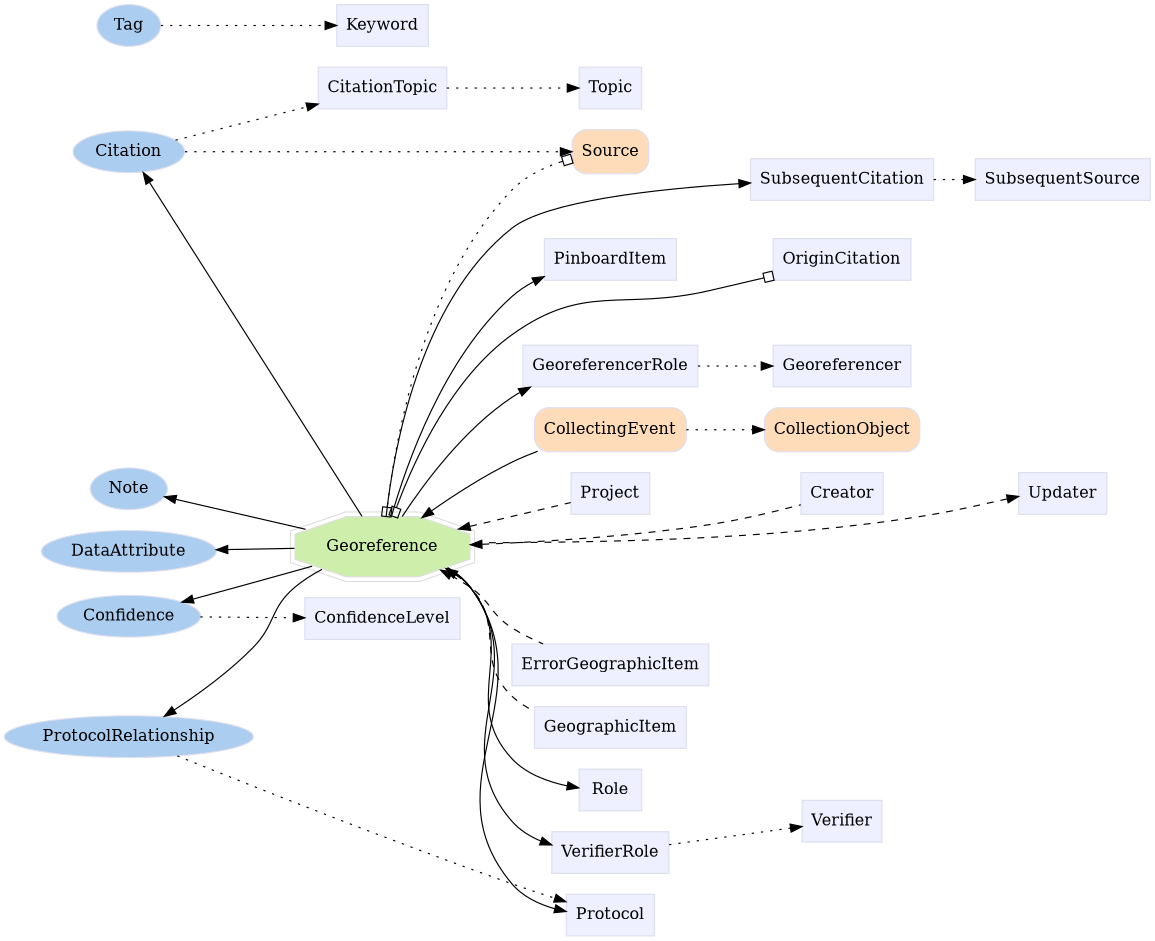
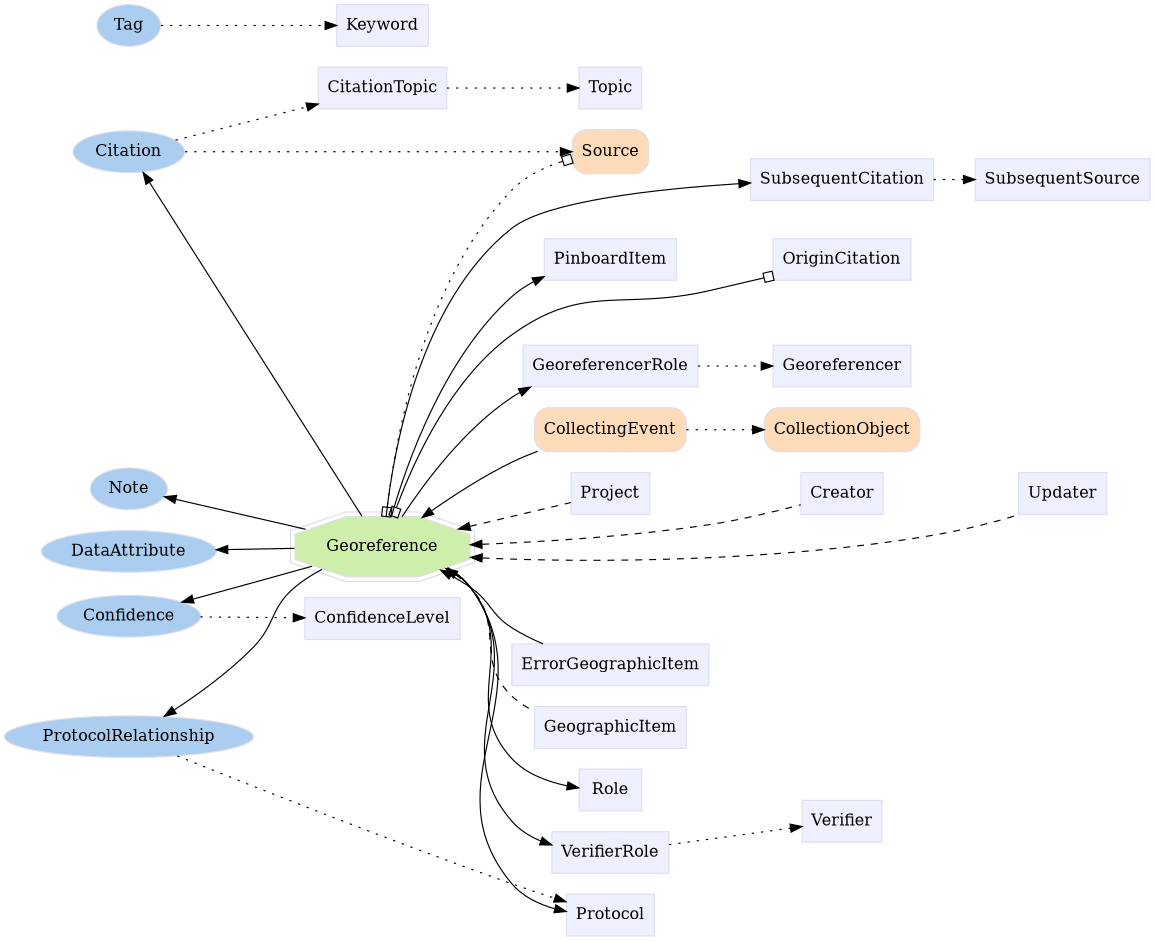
  digraph {
    rankdir=LR
    node [color="#dddeee" fillcolor="#eeefff" group=supporting shape=box style=filled]
    n1 [fillcolor="#fedcba" group=core height=0.51389 label=CollectingEvent shape=Mrecord width=1.4444]
    n2 [fillcolor="#fedcba" group=core height=0.51389 label=CollectionObject shape=Mrecord width=1.5139]
    n3 [fillcolor="#fedcba" group=core height=0.51389 label=Source shape=Mrecord width=0.75]
    n4 [color="#dedede" fillcolor="#cdefab" group=target height=0.61111 label=Georeference shape=doubleoctagon width=1.8503]
    n5 [height=0.5 label=CitationTopic width=1.2778]
    n6 [height=0.5 label=ConfidenceLevel width=1.5139]
    n7 [height=0.5 label=GeoreferencerRole width=1.6528]
    n8 [height=0.5 label=Georeferencer width=1.3056]
    n9 [height=0.5 label=Keyword width=0.93056]
    n10 [height=0.5 label=PinboardItem width=1.2639]
    n11 [height=0.5 label=Protocol width=0.86111]
    n12 [height=0.5 label=Role width=0.75]
    n13 [height=0.5 label=SubsequentCitation width=1.6944]
    n14 [height=0.5 label=SubsequentSource width=1.6111]
    n15 [height=0.5 label=Topic width=0.75]
    n16 [height=0.5 label=VerifierRole width=1.1528]
    n17 [height=0.5 label=Verifier width=0.79167]
    n18 [height=0.5 label=Creator width=0.79167]
    n19 [height=0.5 label=ErrorGeographicItem width=1.8611]
    n20 [height=0.5 label=GeographicItem width=1.4583]
    n21 [height=0.5 label=Project width=0.76389]
    n22 [height=0.5 label=Updater width=0.83333]
    n23 [height=0.5 label=OriginCitation width=1.3194]
    n24 [fillcolor="#abcdef" group=annotator height=0.5 label=Citation shape=oval width=1.0832]
    n25 [fillcolor="#abcdef" group=annotator height=0.5 label=Confidence shape=oval width=1.4082]
    n26 [fillcolor="#abcdef" group=annotator height=0.5 label=DataAttribute shape=oval width=1.6429]
    n27 [fillcolor="#abcdef" group=annotator height=0.5 label=Tag shape=oval width=0.75]
    n28 [fillcolor="#abcdef" group=annotator height=0.5 label=Note shape=oval width=0.77632]
    n29 [fillcolor="#abcdef" group=annotator height=0.5 label=ProtocolRelationship shape=oval width=2.3651]
    subgraph sub_1 {
      n1
      n2
      n3
    }
    subgraph sub_2 {
      n4
      n5
      n6
      n7
      n8
      n9
      n10
      n11
      n12
      n13
      n14
      n15
      n16
      n17
      n18
      n19
      n20
      n21
      n22
      n23
    }
    subgraph sub_3 {
      rank=min
      n24
      n25
      n26
      n27
      n28
      n29
    }
    n1 -> n2 [style=dotted]
    n3 -> n13 [style=invis]
    n3 -> n23 [style=invis]
    n4 -> n1 [dir=back style=solid]
    n4 -> n3 [arrowhead=obox arrowtail=obox dir=both style=dotted]
    n4 -> n7
    n4 -> n10
    n4 -> n11
    n4 -> n12
    n4 -> n13
    n4 -> n16
    n4 -> n18 [dir=back style=dashed]
-   n4 -> n19 [dir=back style=dashed]
+   n4 -> n19 [dir=back style=solid]
    n4 -> n20 [dir=back style=dashed]
    n4 -> n21 [dir=back style=dashed]
-   n22 -> n4 [dir=back style=dashed]
+   n4 -> n22 [dir=back style=dashed]
    n4 -> n23 [arrowhead=obox arrowtail=obox dir=both]
    n4 -> n24
    n4 -> n25
    n4 -> n26
    n4 -> n28
    n4 -> n29
    n5 -> n15 [style=dotted]
    n7 -> n8 [style=dotted]
    n12 -> n17 [style=invis]
    n13 -> n14 [style=dotted]
    n16 -> n17 [style=dotted]
    n18 -> n22 [style=invis]
    n21 -> n18 [style=invis]
    n24 -> n3 [style=dotted]
    n24 -> n5 [style=dotted]
    n25 -> n6 [style=dotted]
    n27 -> n9 [style=dotted]
    n29 -> n11 [style=dotted]
  }
